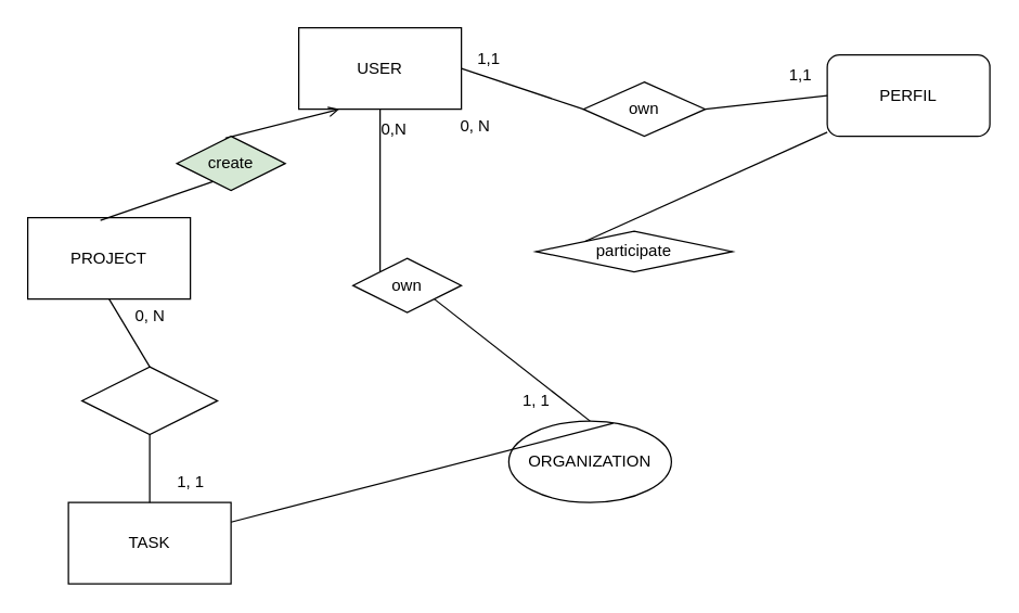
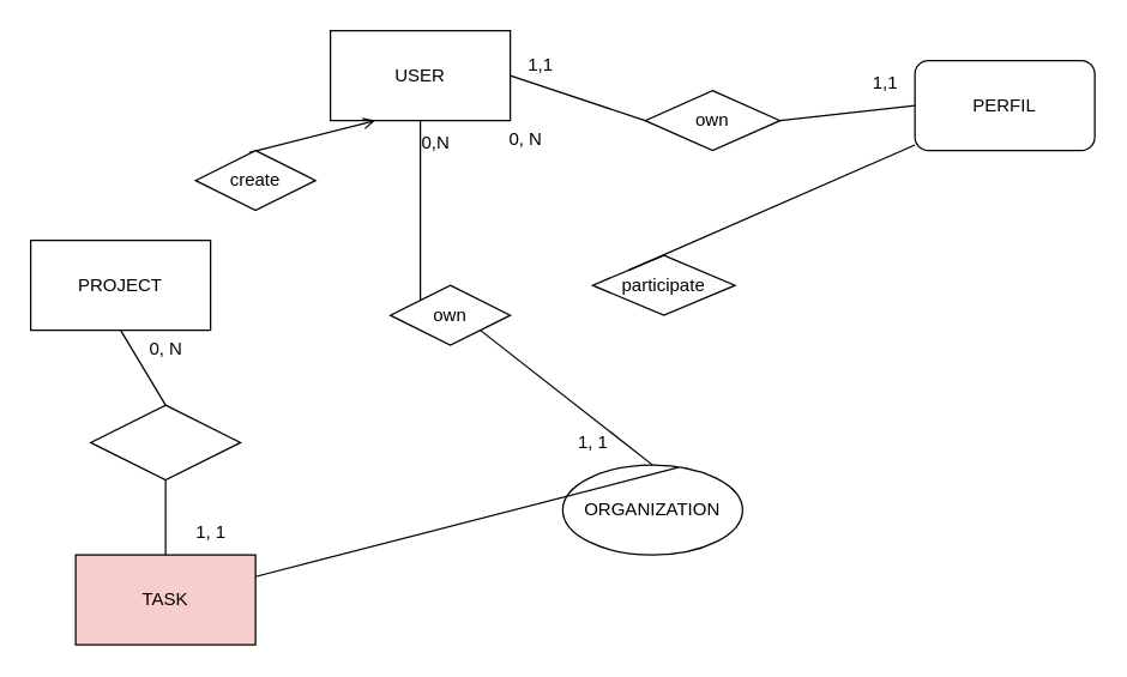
  <mxCell id="0" />
  <mxCell id="1" parent="0" />
  <mxCell id="2" value="PROJECT" style="rounded=0;whiteSpace=wrap;html=1;" vertex="1" parent="1"><mxGeometry x="20" y="160" width="120" height="60" as="geometry" /></mxCell>
- <mxCell id="3" value="TASK" style="rounded=0;whiteSpace=wrap;html=1;" vertex="1" parent="1"><mxGeometry x="50" y="370" width="120" height="60" as="geometry" /></mxCell>
+ <mxCell id="3" value="TASK" style="rounded=0;whiteSpace=wrap;html=1;fillColor=#f8cecc;" vertex="1" parent="1"><mxGeometry x="50" y="370" width="120" height="60" as="geometry" /></mxCell>
  <mxCell id="4" value="ORGANIZATION" style="ellipse;whiteSpace=wrap;html=1;" vertex="1" parent="1"><mxGeometry x="375" y="310" width="120" height="60" as="geometry" /></mxCell>
  <mxCell id="5" value="USER" style="rounded=0;whiteSpace=wrap;html=1;" vertex="1" parent="1"><mxGeometry x="220" y="20" width="120" height="60" as="geometry" /></mxCell>
  <mxCell id="6" value="PERFIL" style="whiteSpace=wrap;html=1;rounded=1;" vertex="1" parent="1"><mxGeometry x="610" y="40" width="120" height="60" as="geometry" /></mxCell>
  <mxCell id="7" value="" style="endArrow=none;html=1;rounded=0;exitX=1;exitY=1;exitDx=0;exitDy=0;entryX=0.5;entryY=0;entryDx=0;entryDy=0;" edge="1" parent="1" source="12" target="4"><mxGeometry width="50" height="50" relative="1" as="geometry"><mxPoint x="300" y="240" as="sourcePoint" /><mxPoint x="350" y="190" as="targetPoint" /></mxGeometry></mxCell>
  <mxCell id="8" value="" style="endArrow=none;html=1;rounded=0;entryX=0.5;entryY=1;entryDx=0;entryDy=0;exitX=0;exitY=0;exitDx=0;exitDy=0;" edge="1" parent="1" source="12" target="5"><mxGeometry width="50" height="50" relative="1" as="geometry"><mxPoint x="300" y="240" as="sourcePoint" /><mxPoint x="350" y="190" as="targetPoint" /></mxGeometry></mxCell>
  <mxCell id="9" value="" style="endArrow=none;html=1;rounded=0;entryX=1;entryY=0.5;entryDx=0;entryDy=0;exitX=0;exitY=0.5;exitDx=0;exitDy=0;" edge="1" parent="1" source="11" target="5"><mxGeometry width="50" height="50" relative="1" as="geometry"><mxPoint x="300" y="240" as="sourcePoint" /><mxPoint x="350" y="190" as="targetPoint" /></mxGeometry></mxCell>
  <mxCell id="10" value="" style="endArrow=none;html=1;rounded=0;entryX=1;entryY=0.5;entryDx=0;entryDy=0;exitX=0;exitY=0.5;exitDx=0;exitDy=0;" edge="1" parent="1" source="6" target="11"><mxGeometry width="50" height="50" relative="1" as="geometry"><mxPoint x="610" y="70" as="sourcePoint" /><mxPoint x="340" y="50" as="targetPoint" /></mxGeometry></mxCell>
  <mxCell id="11" value="own" style="rhombus;whiteSpace=wrap;html=1;" vertex="1" parent="1"><mxGeometry x="430" y="60" width="90" height="40" as="geometry" /></mxCell>
  <mxCell id="12" value="own" style="rhombus;whiteSpace=wrap;html=1;" vertex="1" parent="1"><mxGeometry x="260" y="190" width="80" height="40" as="geometry" /></mxCell>
  <mxCell id="13" value="" style="endArrow=open;html=1;rounded=0;exitX=0.447;exitY=0.033;exitDx=0;exitDy=0;exitPerimeter=0;entryX=0.25;entryY=1;entryDx=0;entryDy=0;" edge="1" parent="1" source="21" target="5"><mxGeometry width="50" height="50" relative="1" as="geometry"><mxPoint x="370" y="140" as="sourcePoint" /><mxPoint x="260" y="90" as="targetPoint" /></mxGeometry></mxCell>
  <mxCell id="14" value="" style="rhombus;whiteSpace=wrap;html=1;" vertex="1" parent="1"><mxGeometry x="60" y="270" width="100" height="50" as="geometry" /></mxCell>
  <mxCell id="15" value="" style="endArrow=none;html=1;rounded=0;exitX=0.5;exitY=0;exitDx=0;exitDy=0;entryX=0.5;entryY=1;entryDx=0;entryDy=0;" edge="1" parent="1" source="14" target="2"><mxGeometry width="50" height="50" relative="1" as="geometry"><mxPoint x="244" y="172" as="sourcePoint" /><mxPoint x="260" y="90" as="targetPoint" /></mxGeometry></mxCell>
  <mxCell id="16" value="" style="endArrow=none;html=1;rounded=0;exitX=0.5;exitY=0;exitDx=0;exitDy=0;entryX=0.5;entryY=1;entryDx=0;entryDy=0;" edge="1" parent="1" source="3" target="14"><mxGeometry width="50" height="50" relative="1" as="geometry"><mxPoint x="250" y="290" as="sourcePoint" /><mxPoint x="250" y="230" as="targetPoint" /></mxGeometry></mxCell>
- <mxCell id="17" value="participate" style="rhombus;whiteSpace=wrap;html=1;" vertex="1" parent="1"><mxGeometry x="395" y="170" width="145" height="30" as="geometry" /></mxCell>
+ <mxCell id="17" value="participate" style="rhombus;whiteSpace=wrap;html=1;" vertex="1" parent="1"><mxGeometry x="395" y="170" width="95" height="40" as="geometry" /></mxCell>
  <mxCell id="18" value="" style="endArrow=none;html=1;rounded=0;exitX=0;exitY=0;exitDx=0;exitDy=0;" edge="1" parent="1" source="17" target="6"><mxGeometry width="50" height="50" relative="1" as="geometry"><mxPoint x="290" y="210" as="sourcePoint" /><mxPoint x="290" y="90" as="targetPoint" /></mxGeometry></mxCell>
  <mxCell id="19" value="" style="endArrow=none;html=1;rounded=0;exitX=0.642;exitY=0.027;exitDx=0;exitDy=0;exitPerimeter=0;" edge="1" parent="1" source="4" target="3"><mxGeometry width="50" height="50" relative="1" as="geometry"><mxPoint x="425" y="190" as="sourcePoint" /><mxPoint x="320" y="90" as="targetPoint" /></mxGeometry></mxCell>
- <mxCell id="20" value="" style="endArrow=none;html=1;rounded=0;exitX=0.447;exitY=0.033;exitDx=0;exitDy=0;exitPerimeter=0;entryX=0.25;entryY=1;entryDx=0;entryDy=0;" edge="1" parent="1" source="2" target="21"><mxGeometry width="50" height="50" relative="1" as="geometry"><mxPoint x="74" y="152" as="sourcePoint" /><mxPoint x="250" y="80" as="targetPoint" /></mxGeometry></mxCell>
- <mxCell id="21" value="create" style="rhombus;whiteSpace=wrap;html=1;fillColor=#d5e8d4;" vertex="1" parent="1"><mxGeometry x="130" y="100" width="80" height="40" as="geometry" /></mxCell>
+ <mxCell id="21" value="create" style="rhombus;whiteSpace=wrap;html=1;" vertex="1" parent="1"><mxGeometry x="130" y="100" width="80" height="40" as="geometry" /></mxCell>
  <mxCell id="22" value="0, N" style="text;html=1;align=center;verticalAlign=middle;resizable=0;points=[];autosize=1;strokeColor=none;fillColor=none;" vertex="1" parent="1"><mxGeometry x="85" y="218" width="50" height="30" as="geometry" /></mxCell>
  <mxCell id="23" value="1, 1" style="text;html=1;align=center;verticalAlign=middle;resizable=0;points=[];autosize=1;strokeColor=none;fillColor=none;" vertex="1" parent="1"><mxGeometry x="120" y="340" width="40" height="30" as="geometry" /></mxCell>
  <mxCell id="24" value="1,1" style="text;html=1;align=center;verticalAlign=middle;resizable=0;points=[];autosize=1;strokeColor=none;fillColor=none;" vertex="1" parent="1"><mxGeometry x="340" y="28" width="40" height="30" as="geometry" /></mxCell>
  <mxCell id="25" value="1,1" style="text;html=1;align=center;verticalAlign=middle;resizable=0;points=[];autosize=1;strokeColor=none;fillColor=none;" vertex="1" parent="1"><mxGeometry x="570" y="40" width="40" height="30" as="geometry" /></mxCell>
  <mxCell id="26" value="0, N" style="text;html=1;align=center;verticalAlign=middle;resizable=0;points=[];autosize=1;strokeColor=none;fillColor=none;" vertex="1" parent="1"><mxGeometry x="325" y="78" width="50" height="30" as="geometry" /></mxCell>
  <mxCell id="27" value="0,N" style="text;html=1;align=center;verticalAlign=middle;resizable=0;points=[];autosize=1;strokeColor=none;fillColor=none;" vertex="1" parent="1"><mxGeometry x="270" y="80" width="40" height="30" as="geometry" /></mxCell>
  <mxCell id="28" value="1, 1" style="text;html=1;align=center;verticalAlign=middle;resizable=0;points=[];autosize=1;strokeColor=none;fillColor=none;" vertex="1" parent="1"><mxGeometry x="375" y="280" width="40" height="30" as="geometry" /></mxCell>
